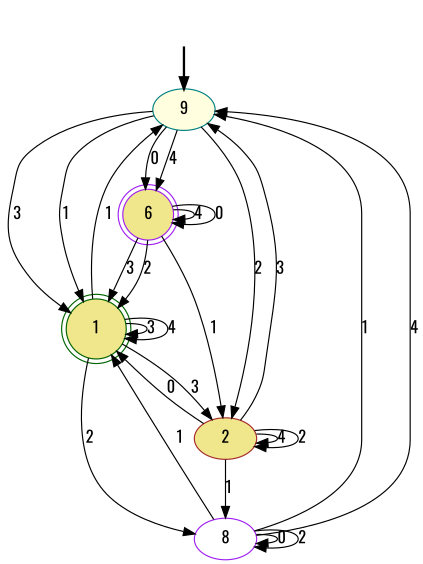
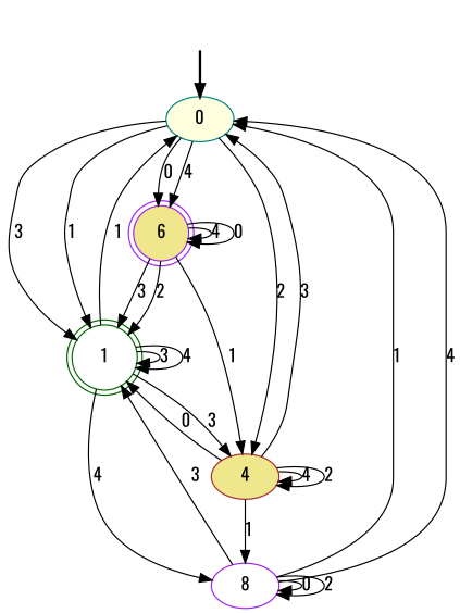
  digraph {
    fontname=Oswald
    node [fontname=Oswald style=filled color=purple fillcolor=white]
    edge [fontname=Oswald]
    fake [style=invisible color="" fillcolor=""]
-   0 [color=teal fillcolor=lightyellow root=true label=9]
-   1 [color=darkgreen fillcolor=khaki shape=doublecircle]
-   2 [color=brown fillcolor=khaki]
+   0 [color=teal fillcolor=lightyellow root=true]
+   1 [color=darkgreen shape=doublecircle]
+   2 [color=brown fillcolor=khaki label=4]
    n5 [fillcolor=khaki label=6 shape=doublecircle]
    n6 [label=8]
    fake -> 0 [style=bold]
    0 -> 1 [label=3]
    0 -> 1 [label=1]
    0 -> 2 [label=2]
    0 -> n5 [label=0]
    0 -> n5 [label=4]
    1 -> 0 [label=1]
    1 -> 1 [label=3]
    1 -> 1 [label=4]
    1 -> 2 [label=3]
-   1 -> n6 [label=2]
+   1 -> n6 [label=4]
    2 -> 0 [label=3]
    2 -> 1 [label=0]
    2 -> 2 [label=4]
    2 -> 2 [label=2]
    2 -> n6 [label=1]
    n5 -> 1 [label=3]
    n5 -> 1 [label=2]
    n5 -> 2 [label=1]
    n5 -> n5 [label=4]
    n5 -> n5 [label=0]
    n6 -> 0 [label=1]
    n6 -> 0 [label=4]
-   n6 -> 1 [label=1]
+   n6 -> 1 [label=3]
    n6 -> n6 [label=0]
    n6 -> n6 [label=2]
  }
